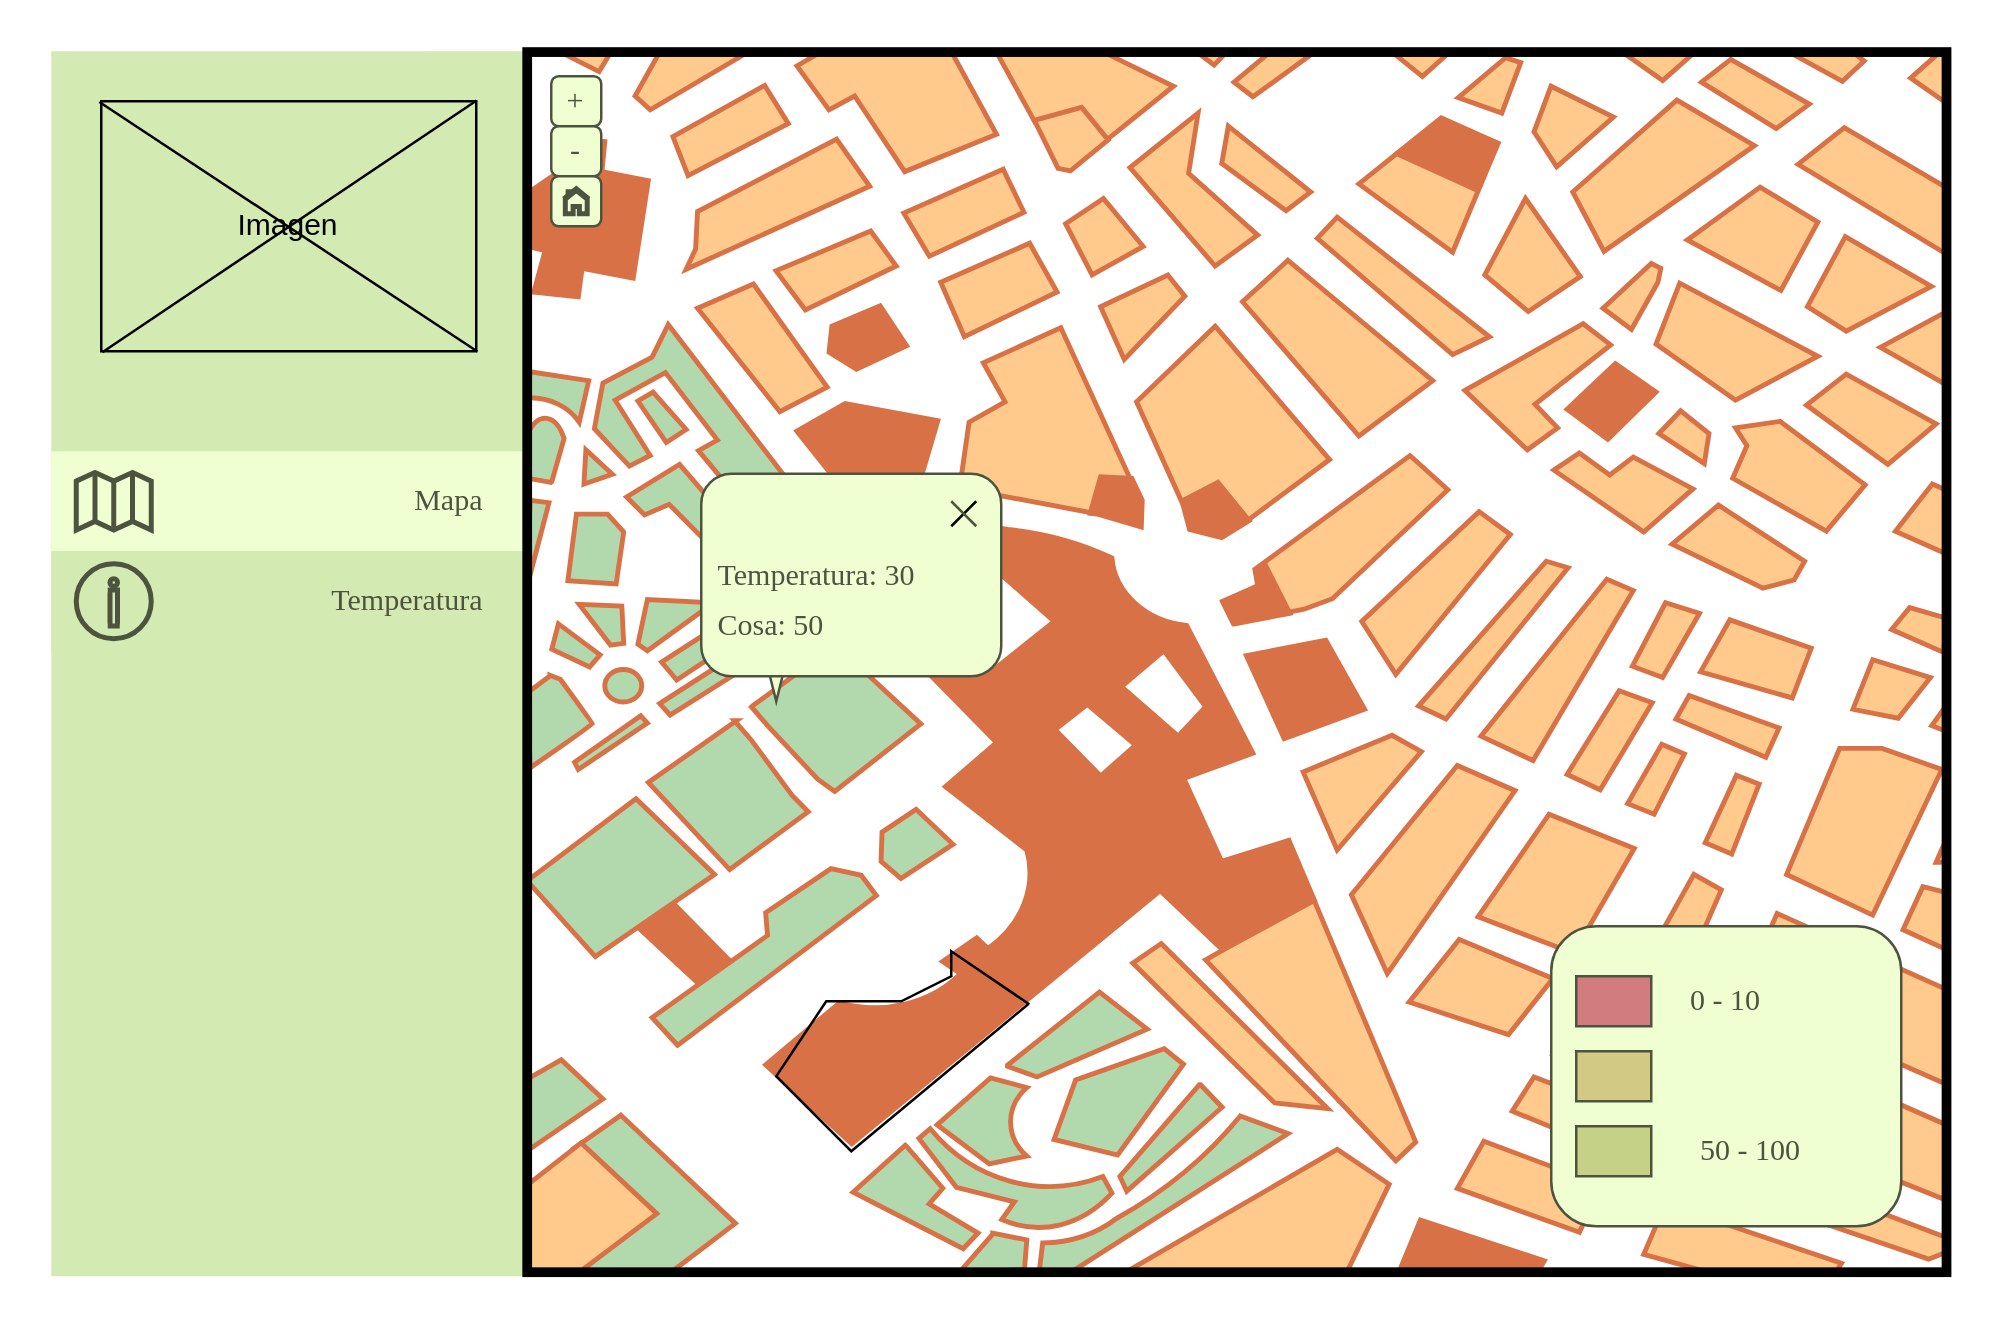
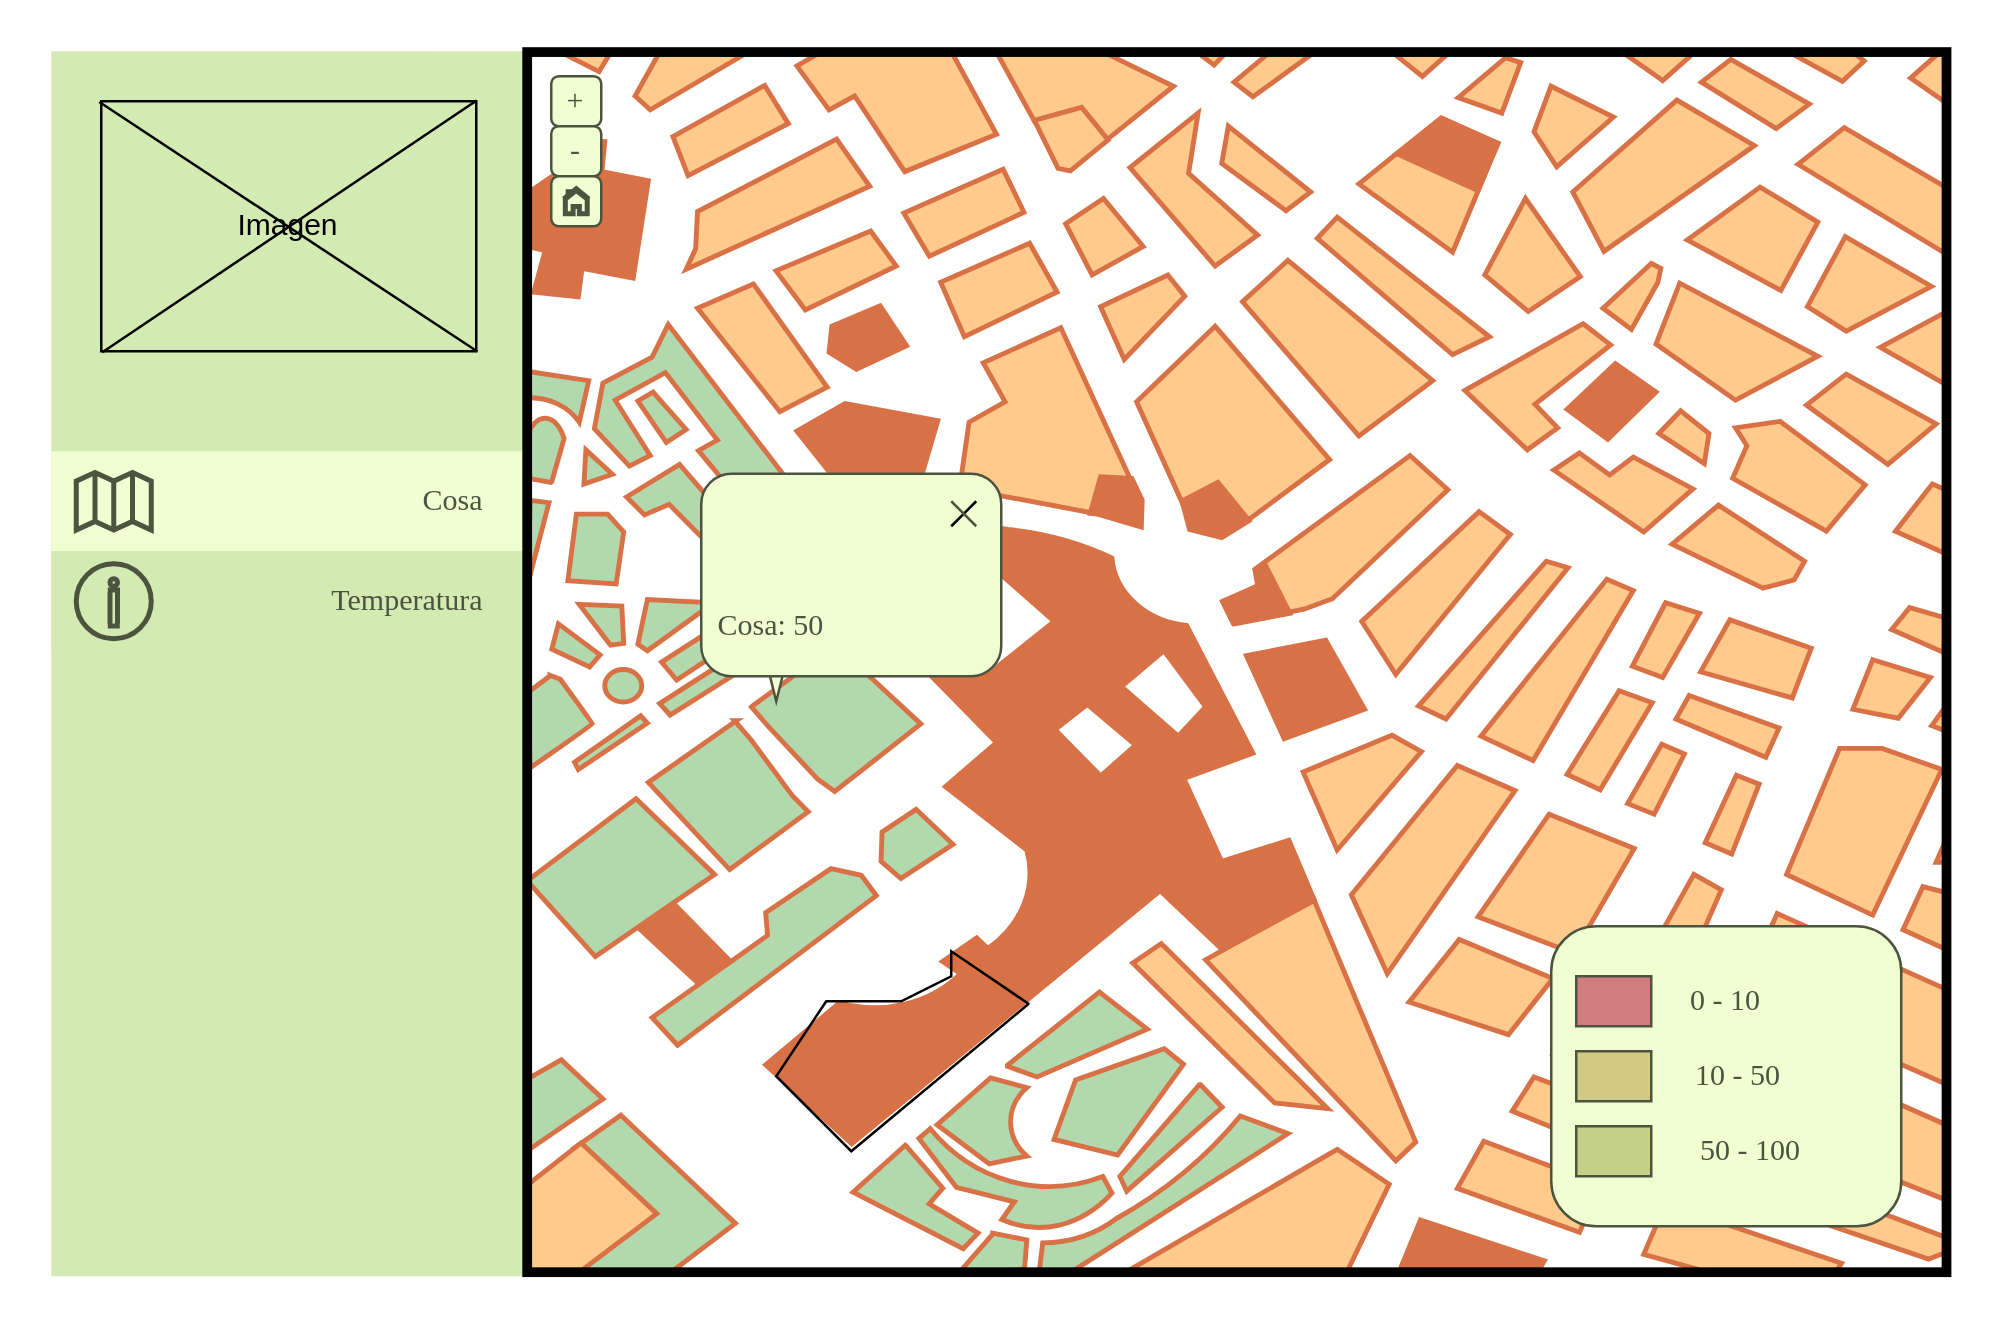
  <mxCell id="0" />
  <mxCell id="1" parent="0" />
  <mxCell id="2" value="" style="rounded=0;whiteSpace=wrap;html=1;strokeColor=none;" vertex="1" parent="1"><mxGeometry x="20" y="20" width="760" height="490" as="geometry" /></mxCell>
  <mxCell id="3" value="" style="rounded=0;whiteSpace=wrap;html=1;strokeColor=none;fillColor=#F0FFD1;" vertex="1" parent="1"><mxGeometry x="170" y="20" width="610" height="50" as="geometry" /></mxCell>
  <mxCell id="4" value="" style="rounded=0;whiteSpace=wrap;html=1;strokeColor=none;fillColor=#D3EAB2;" vertex="1" parent="1"><mxGeometry x="20" y="20" width="190" height="490" as="geometry" /></mxCell>
- <mxCell id="5" value="Mapa&amp;nbsp; &amp;nbsp; &amp;nbsp;" style="text;html=1;strokeColor=none;fillColor=#F0FFD1;align=right;verticalAlign=middle;whiteSpace=wrap;rounded=0;fontFamily=Verdana;fontSize=12;fontColor=#4C5440;fontStyle=0" vertex="1" parent="1"><mxGeometry x="20" y="180" width="190" height="40" as="geometry" /></mxCell>
+ <mxCell id="5" value="Cosa&amp;nbsp; &amp;nbsp; &amp;nbsp;" style="text;html=1;strokeColor=none;fillColor=#F0FFD1;align=right;verticalAlign=middle;whiteSpace=wrap;rounded=0;fontFamily=Verdana;fontSize=12;fontColor=#4C5440;fontStyle=0" vertex="1" parent="1"><mxGeometry x="20" y="180" width="190" height="40" as="geometry" /></mxCell>
  <mxCell id="6" value="Temperatura&amp;nbsp; &amp;nbsp; &amp;nbsp;" style="text;html=1;strokeColor=none;fillColor=#D3EAB2;align=right;verticalAlign=middle;whiteSpace=wrap;rounded=0;fontFamily=Verdana;fontSize=12;fontColor=#4C5440;fontStyle=0" vertex="1" parent="1"><mxGeometry x="20" y="220" width="190" height="40" as="geometry" /></mxCell>
  <mxCell id="7" value="" style="verticalLabelPosition=bottom;shadow=0;dashed=0;align=center;html=1;verticalAlign=top;strokeWidth=1;shape=mxgraph.mockup.misc.map;fillColor=#FFFFFF;strokeColor=#FFFFFF;" vertex="1" parent="1"><mxGeometry x="210" y="20" width="570" height="490" as="geometry" /></mxCell>
  <mxCell id="8" value="Imagen" style="rounded=0;whiteSpace=wrap;html=1;fillColor=#d3eab2;" vertex="1" parent="1"><mxGeometry x="40" y="40" width="150" height="100" as="geometry" /></mxCell>
  <mxCell id="9" value="" style="endArrow=none;html=1;exitX=0.003;exitY=1.004;exitDx=0;exitDy=0;exitPerimeter=0;entryX=1.001;entryY=-0.003;entryDx=0;entryDy=0;entryPerimeter=0;" edge="1" parent="1" source="8" target="8"><mxGeometry width="50" height="50" relative="1" as="geometry"><mxPoint x="50" y="111.818" as="sourcePoint" /><mxPoint x="94" y="84.545" as="targetPoint" /></mxGeometry></mxCell>
  <mxCell id="10" value="" style="endArrow=none;html=1;entryX=1.003;entryY=1.001;entryDx=0;entryDy=0;entryPerimeter=0;exitX=-0.005;exitY=0.003;exitDx=0;exitDy=0;exitPerimeter=0;" edge="1" parent="1" source="8" target="8"><mxGeometry width="50" height="50" relative="1" as="geometry"><mxPoint x="59.196" y="95.695" as="sourcePoint" /><mxPoint x="190.932" y="35.275" as="targetPoint" /></mxGeometry></mxCell>
  <mxCell id="11" value="" style="html=1;verticalLabelPosition=bottom;align=center;labelBackgroundColor=#ffffff;verticalAlign=top;strokeWidth=2;strokeColor=#4C5440;shadow=0;dashed=0;shape=mxgraph.ios7.icons.map;fillColor=none;fontFamily=Verdana;fontSize=12;fontColor=#4C5440;" vertex="1" parent="1"><mxGeometry x="30" y="188.5" width="30" height="23" as="geometry" /></mxCell>
  <mxCell id="12" value="" style="html=1;verticalLabelPosition=bottom;align=center;labelBackgroundColor=#ffffff;verticalAlign=top;strokeWidth=2;strokeColor=#4C5440;shadow=0;dashed=0;shape=mxgraph.ios7.icons.info;fillColor=none;fontFamily=Verdana;fontSize=12;fontColor=#4C5440;" vertex="1" parent="1"><mxGeometry x="30" y="225" width="30" height="30" as="geometry" /></mxCell>
  <mxCell id="13" value="" style="rounded=1;whiteSpace=wrap;html=1;shadow=0;strokeColor=#4C5440;fillColor=#F0FFD1;fontFamily=Verdana;fontSize=12;fontColor=#4C5440;align=right;" vertex="1" parent="1"><mxGeometry x="620" y="370" width="140" height="120" as="geometry" /></mxCell>
  <mxCell id="14" value="" style="rounded=0;whiteSpace=wrap;html=1;shadow=0;strokeColor=#4C5440;fillColor=#D17D7D;fontFamily=Verdana;fontSize=12;fontColor=#4C5440;align=right;" vertex="1" parent="1"><mxGeometry x="630" y="390" width="30" height="20" as="geometry" /></mxCell>
  <mxCell id="15" value="0 - 10" style="text;html=1;strokeColor=none;fillColor=none;align=center;verticalAlign=middle;whiteSpace=wrap;rounded=0;shadow=0;fontFamily=Verdana;fontSize=12;fontColor=#4C5440;" vertex="1" parent="1"><mxGeometry x="670" y="390" width="40" height="20" as="geometry" /></mxCell>
  <mxCell id="16" value="" style="rounded=0;whiteSpace=wrap;html=1;shadow=0;strokeColor=#4C5440;fillColor=#D1C984;fontFamily=Verdana;fontSize=12;fontColor=#4C5440;align=right;" vertex="1" parent="1"><mxGeometry x="630" y="420" width="30" height="20" as="geometry" /></mxCell>
+ <mxCell id="17" value="10 - 50" style="text;html=1;strokeColor=none;fillColor=none;align=center;verticalAlign=middle;whiteSpace=wrap;rounded=0;shadow=0;fontFamily=Verdana;fontSize=12;fontColor=#4C5440;" vertex="1" parent="1"><mxGeometry x="670" y="420" width="50" height="20" as="geometry" /></mxCell>
  <mxCell id="18" value="" style="rounded=0;whiteSpace=wrap;html=1;shadow=0;strokeColor=#4C5440;fillColor=#C4D186;fontFamily=Verdana;fontSize=12;fontColor=#4C5440;align=right;" vertex="1" parent="1"><mxGeometry x="630" y="450" width="30" height="20" as="geometry" /></mxCell>
  <mxCell id="19" value="50 - 100" style="text;html=1;strokeColor=none;fillColor=none;align=center;verticalAlign=middle;whiteSpace=wrap;rounded=0;shadow=0;fontFamily=Verdana;fontSize=12;fontColor=#4C5440;" vertex="1" parent="1"><mxGeometry x="670" y="450" width="60" height="20" as="geometry" /></mxCell>
  <mxCell id="20" value="" style="endArrow=none;html=1;fontFamily=Verdana;fontSize=12;fontColor=#4C5440;entryX=0.353;entryY=0.778;entryDx=0;entryDy=0;entryPerimeter=0;rounded=0;" edge="1" parent="1" target="7"><mxGeometry width="50" height="50" relative="1" as="geometry"><mxPoint x="411" y="401" as="sourcePoint" /><mxPoint x="461" y="357" as="targetPoint" /><Array as="points"><mxPoint x="340" y="460" /><mxPoint x="310" y="430" /><mxPoint x="330" y="400" /><mxPoint x="360" y="400" /><mxPoint x="380" y="390" /><mxPoint x="380" y="380" /></Array></mxGeometry></mxCell>
  <mxCell id="21" value="" style="triangle;whiteSpace=wrap;html=1;shadow=0;strokeColor=#4C5440;fillColor=#F0FFD1;fontFamily=Verdana;fontSize=12;fontColor=#4C5440;align=left;rotation=90;" vertex="1" parent="1"><mxGeometry x="300" y="265" width="20" height="10" as="geometry" /></mxCell>
  <mxCell id="22" value="" style="rounded=1;whiteSpace=wrap;html=1;shadow=0;strokeColor=#4C5440;fillColor=#F0FFD1;fontFamily=Verdana;fontSize=12;fontColor=#4C5440;align=right;" vertex="1" parent="1"><mxGeometry x="280" y="189" width="120" height="81" as="geometry" /></mxCell>
  <mxCell id="23" value="" style="group" vertex="1" connectable="0" parent="1"><mxGeometry x="380" y="200" width="10" height="10" as="geometry" /></mxCell>
  <mxCell id="24" value="" style="endArrow=none;html=1;fontFamily=Verdana;fontSize=12;fontColor=#4C5440;" edge="1" parent="23"><mxGeometry width="50" height="50" relative="1" as="geometry"><mxPoint y="10" as="sourcePoint" /><mxPoint x="10" as="targetPoint" /></mxGeometry></mxCell>
  <mxCell id="25" value="" style="endArrow=none;html=1;fontFamily=Verdana;fontSize=12;fontColor=#4C5440;strokeColor=#4C5440;" edge="1" parent="23"><mxGeometry width="50" height="50" relative="1" as="geometry"><mxPoint as="sourcePoint" /><mxPoint x="10" y="10" as="targetPoint" /><Array as="points"><mxPoint /></Array></mxGeometry></mxCell>
- <mxCell id="26" value="Temperatura: 30" style="text;html=1;strokeColor=none;fillColor=none;align=left;verticalAlign=middle;whiteSpace=wrap;rounded=0;shadow=0;fontFamily=Verdana;fontSize=12;fontColor=#4C5440;" vertex="1" parent="1"><mxGeometry x="285" y="220" width="110" height="20" as="geometry" /></mxCell>
  <mxCell id="27" value="Cosa: 50" style="text;html=1;strokeColor=none;fillColor=none;align=left;verticalAlign=middle;whiteSpace=wrap;rounded=0;shadow=0;fontFamily=Verdana;fontSize=12;fontColor=#4C5440;" vertex="1" parent="1"><mxGeometry x="285" y="240" width="110" height="20" as="geometry" /></mxCell>
  <mxCell id="28" value="+" style="rounded=1;whiteSpace=wrap;html=1;shadow=0;strokeColor=#4C5440;fillColor=#F0FFD1;fontFamily=Verdana;fontSize=12;fontColor=#4C5440;align=center;" vertex="1" parent="1"><mxGeometry x="220" y="30" width="20" height="20" as="geometry" /></mxCell>
  <mxCell id="29" value="-" style="rounded=1;whiteSpace=wrap;html=1;shadow=0;strokeColor=#4C5440;fillColor=#F0FFD1;fontFamily=Verdana;fontSize=12;fontColor=#4C5440;align=center;" vertex="1" parent="1"><mxGeometry x="220" y="50" width="20" height="20" as="geometry" /></mxCell>
  <mxCell id="30" value="" style="rounded=1;whiteSpace=wrap;html=1;shadow=0;strokeColor=#4C5440;fillColor=#F0FFD1;fontFamily=Verdana;fontSize=12;fontColor=#4C5440;align=center;" vertex="1" parent="1"><mxGeometry x="220" y="70" width="20" height="20" as="geometry" /></mxCell>
  <mxCell id="31" value="" style="html=1;verticalLabelPosition=bottom;align=center;labelBackgroundColor=#ffffff;verticalAlign=top;strokeWidth=2;strokeColor=#4C5440;shadow=0;dashed=0;shape=mxgraph.ios7.icons.home;fillColor=none;fontFamily=Verdana;fontSize=12;fontColor=#4C5440;" vertex="1" parent="1"><mxGeometry x="225" y="75" width="10" height="10" as="geometry" /></mxCell>
